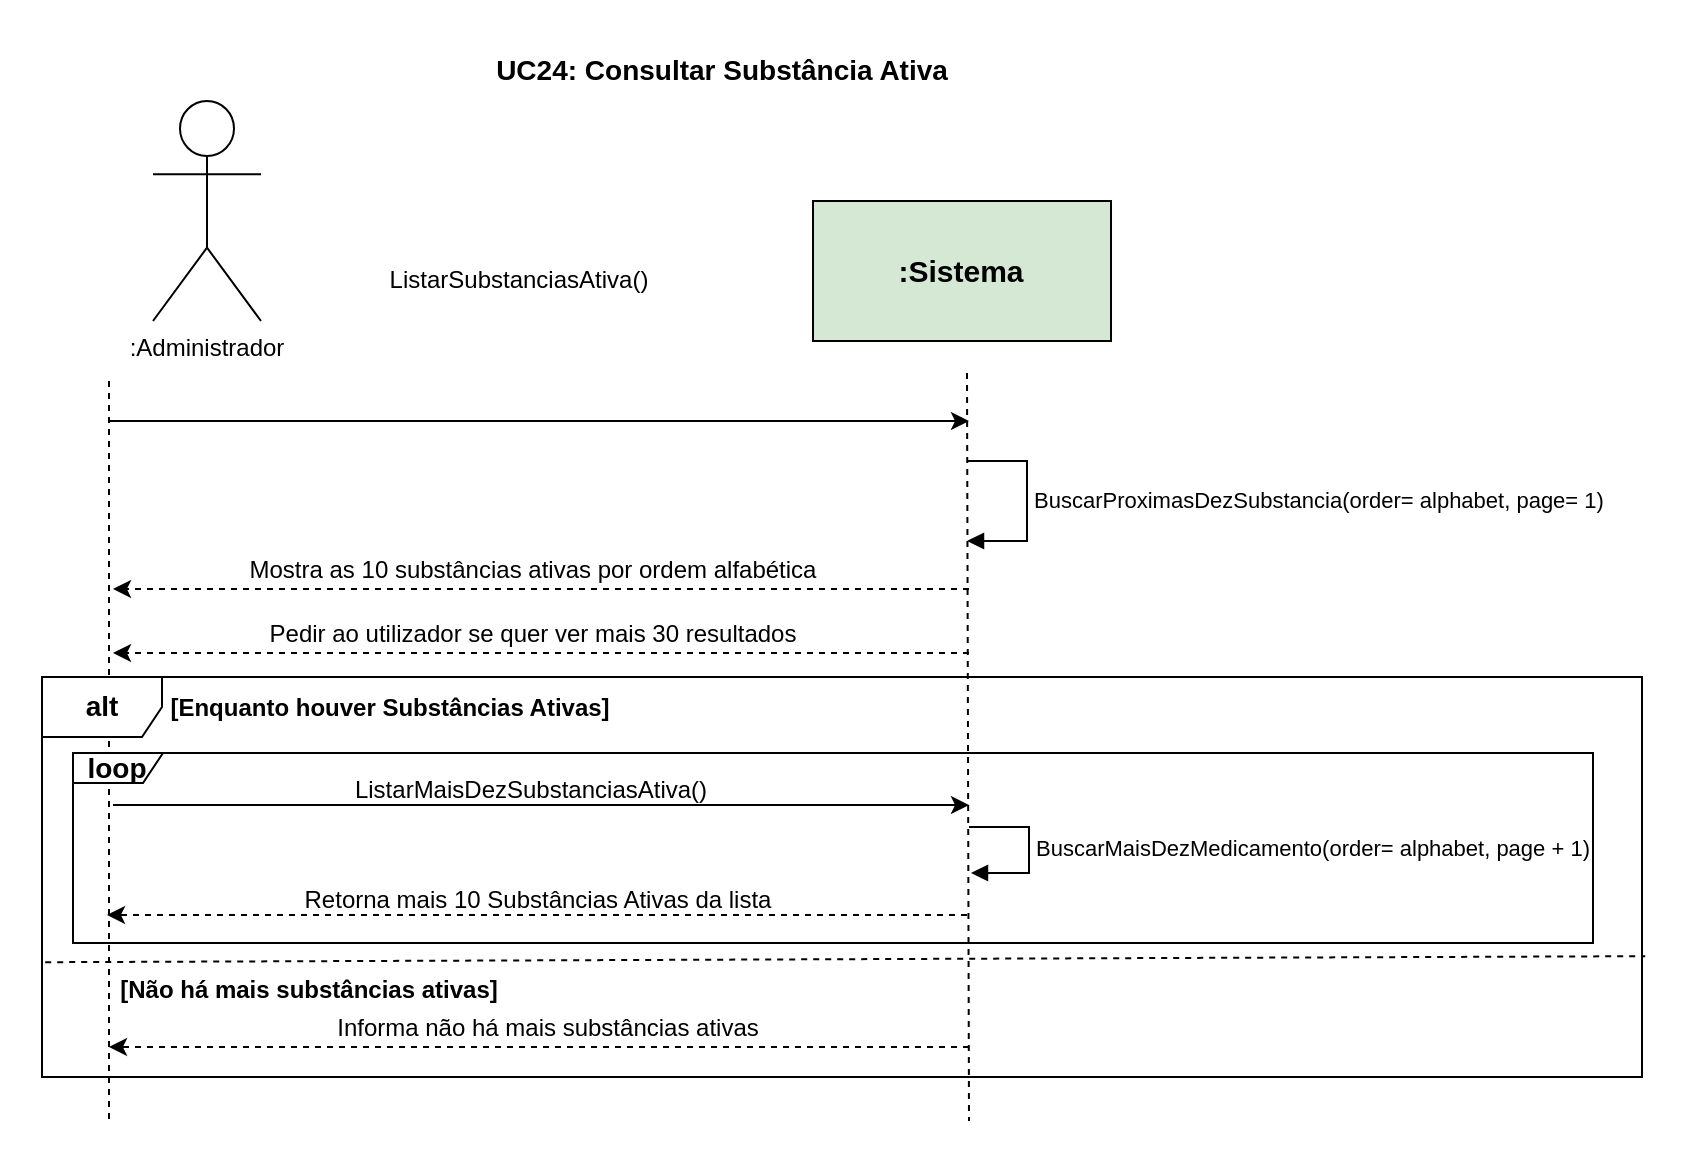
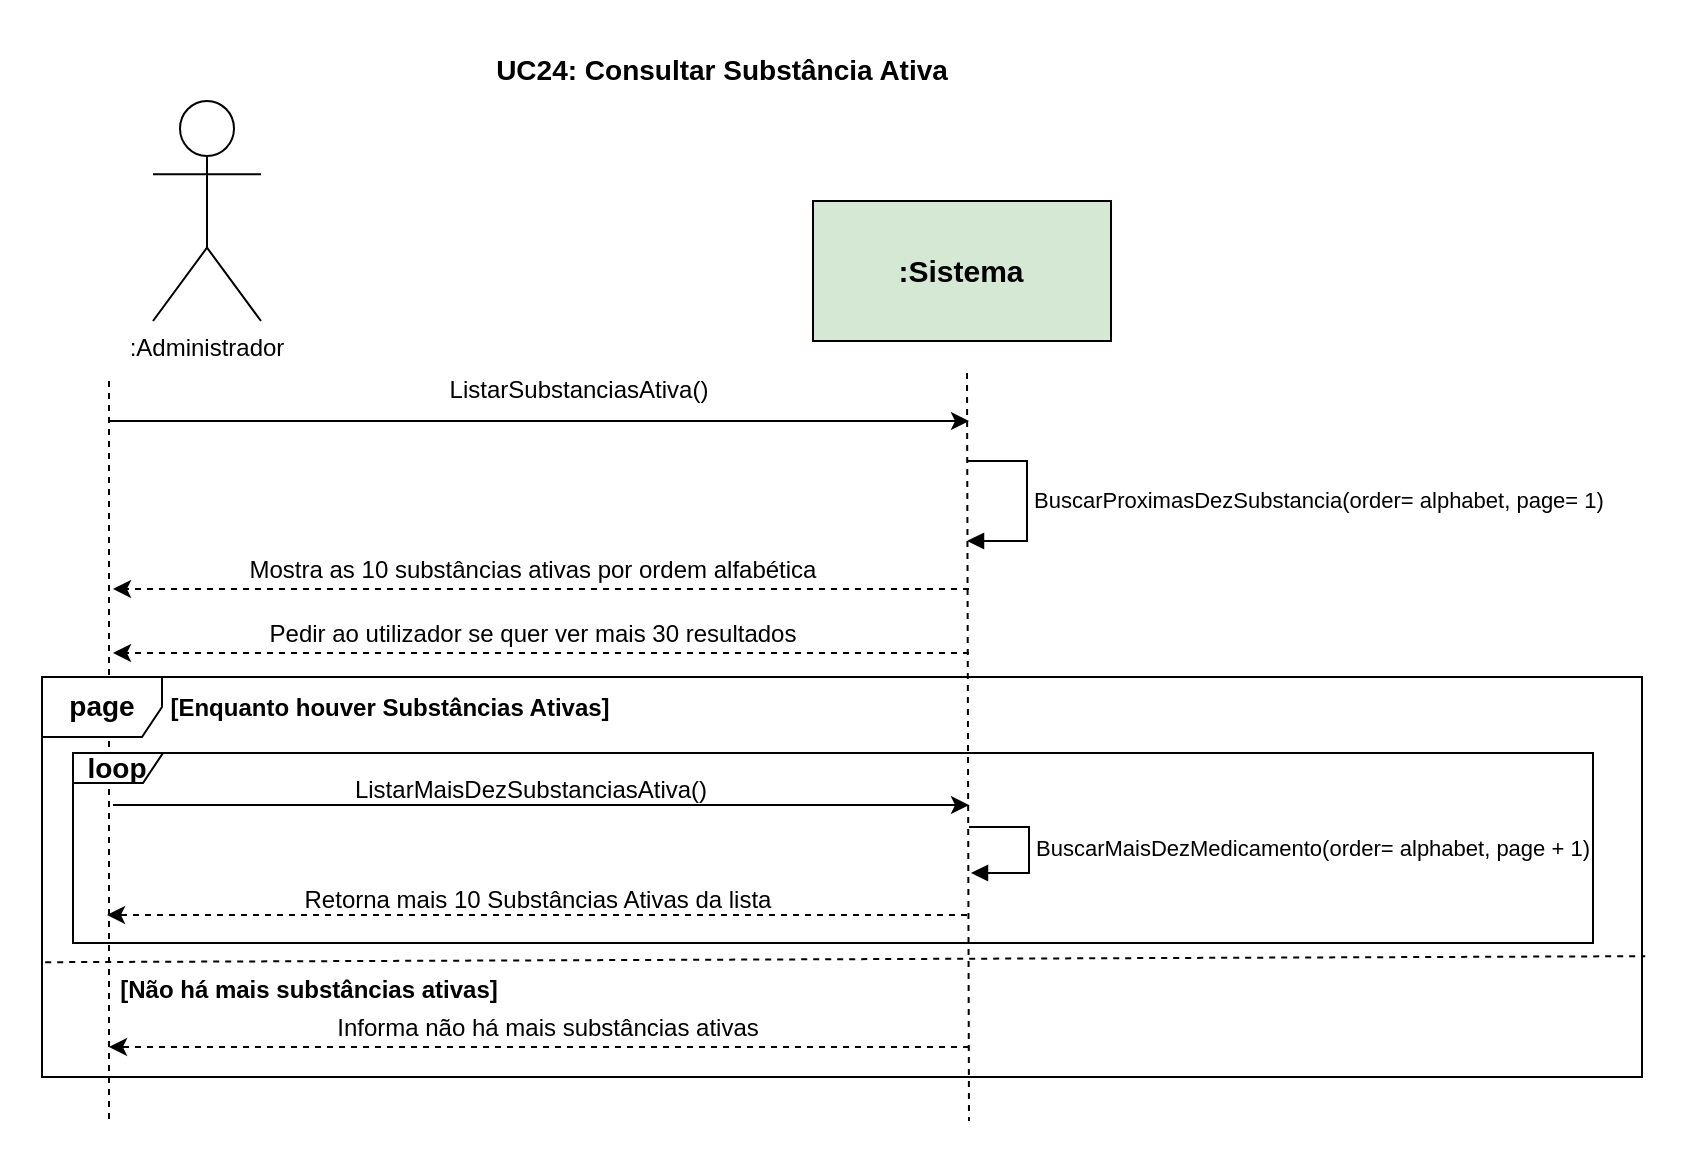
  <mxCell id="0" />
  <mxCell id="1" parent="0" />
  <mxCell id="2" value="UC24: Consultar Substância Ativa" style="text;html=1;strokeColor=none;fillColor=none;align=center;verticalAlign=middle;whiteSpace=wrap;rounded=0;fontSize=14;fontStyle=1" parent="1" vertex="1"><mxGeometry x="238" y="20" width="246" height="30" as="geometry" /></mxCell>
  <mxCell id="3" value=":Administrador" style="shape=umlActor;verticalLabelPosition=bottom;verticalAlign=top;html=1;outlineConnect=0;" parent="1" vertex="1"><mxGeometry x="76" y="50" width="54" height="110" as="geometry" /></mxCell>
  <mxCell id="4" value=":Sistema" style="rounded=0;whiteSpace=wrap;html=1;strokeWidth=1;fontSize=15;fontStyle=1;fillColor=#d5e8d4;" parent="1" vertex="1"><mxGeometry x="406" y="100" width="149" height="70" as="geometry" /></mxCell>
  <mxCell id="5" value="" style="endArrow=none;dashed=1;html=1;rounded=0;" parent="1" edge="1"><mxGeometry width="50" height="50" relative="1" as="geometry"><mxPoint x="54" y="190" as="sourcePoint" /><mxPoint x="54" y="560" as="targetPoint" /></mxGeometry></mxCell>
  <mxCell id="6" value="" style="endArrow=none;dashed=1;html=1;rounded=0;" parent="1" edge="1"><mxGeometry width="50" height="50" relative="1" as="geometry"><mxPoint x="483" y="186" as="sourcePoint" /><mxPoint x="484" y="560" as="targetPoint" /></mxGeometry></mxCell>
  <mxCell id="7" value="" style="endArrow=classic;html=1;rounded=0;" parent="1" edge="1"><mxGeometry width="50" height="50" relative="1" as="geometry"><mxPoint x="54" y="210" as="sourcePoint" /><mxPoint x="484" y="210" as="targetPoint" /></mxGeometry></mxCell>
- <mxCell id="8" value="ListarSubstanciasAtiva()" style="text;html=1;strokeColor=none;fillColor=none;align=center;verticalAlign=middle;whiteSpace=wrap;rounded=0;" parent="1" vertex="1"><mxGeometry x="190" y="125" width="139" height="30" as="geometry" /></mxCell>
+ <mxCell id="8" value="ListarSubstanciasAtiva()" style="text;html=1;strokeColor=none;fillColor=none;align=center;verticalAlign=middle;whiteSpace=wrap;rounded=0;" parent="1" vertex="1"><mxGeometry x="220" y="180" width="139" height="30" as="geometry" /></mxCell>
  <mxCell id="9" value="" style="endArrow=classic;html=1;rounded=0;dashed=1;" parent="1" edge="1"><mxGeometry width="50" height="50" relative="1" as="geometry"><mxPoint x="484" y="294" as="sourcePoint" /><mxPoint x="56" y="294" as="targetPoint" /></mxGeometry></mxCell>
  <mxCell id="10" value="Mostra as 10 substâncias ativas por ordem alfabética" style="text;html=1;strokeColor=none;fillColor=none;align=center;verticalAlign=middle;whiteSpace=wrap;rounded=0;" parent="1" vertex="1"><mxGeometry x="114" y="270" width="305" height="30" as="geometry" /></mxCell>
  <mxCell id="11" value="BuscarProximasDezSubstancia(order= alphabet, page= 1)" style="html=1;align=left;spacingLeft=2;endArrow=block;rounded=0;edgeStyle=orthogonalEdgeStyle;curved=0;rounded=0;" parent="1" edge="1"><mxGeometry relative="1" as="geometry"><mxPoint x="483" y="230" as="sourcePoint" /><Array as="points"><mxPoint x="513" y="230" /><mxPoint x="513" y="270" /><mxPoint x="488" y="270" /></Array><mxPoint x="483" y="270" as="targetPoint" /><mxPoint as="offset" /></mxGeometry></mxCell>
  <mxCell id="12" value="" style="endArrow=classic;html=1;rounded=0;dashed=1;" edge="1" parent="1"><mxGeometry width="50" height="50" relative="1" as="geometry"><mxPoint x="484" y="326" as="sourcePoint" /><mxPoint x="56" y="326" as="targetPoint" /></mxGeometry></mxCell>
  <mxCell id="13" value="Pedir ao utilizador se quer ver mais 30 resultados" style="text;html=1;strokeColor=none;fillColor=none;align=center;verticalAlign=middle;whiteSpace=wrap;rounded=0;" vertex="1" parent="1"><mxGeometry x="114" y="302" width="305" height="30" as="geometry" /></mxCell>
  <mxCell id="14" value="[Não há mais substâncias ativas]" style="text;html=1;strokeColor=none;fillColor=none;align=center;verticalAlign=middle;whiteSpace=wrap;rounded=0;fontStyle=1;fontSize=12;" vertex="1" parent="1"><mxGeometry x="54" y="480" width="201" height="30" as="geometry" /></mxCell>
  <mxCell id="15" value="" style="endArrow=classic;html=1;rounded=0;" edge="1" parent="1"><mxGeometry width="50" height="50" relative="1" as="geometry"><mxPoint x="56" y="402" as="sourcePoint" /><mxPoint x="484" y="402" as="targetPoint" /></mxGeometry></mxCell>
  <mxCell id="16" value="ListarMaisDezSubstanciasAtiva()" style="text;html=1;strokeColor=none;fillColor=none;align=center;verticalAlign=middle;whiteSpace=wrap;rounded=0;" vertex="1" parent="1"><mxGeometry x="164" y="380" width="203" height="30" as="geometry" /></mxCell>
  <mxCell id="17" value="" style="endArrow=classic;html=1;rounded=0;dashed=1;" edge="1" parent="1"><mxGeometry width="50" height="50" relative="1" as="geometry"><mxPoint x="483" y="457" as="sourcePoint" /><mxPoint x="53" y="457" as="targetPoint" /></mxGeometry></mxCell>
  <mxCell id="18" value="BuscarMaisDezMedicamento(order= alphabet, page + 1)" style="html=1;align=left;spacingLeft=2;endArrow=block;rounded=0;edgeStyle=orthogonalEdgeStyle;curved=0;rounded=0;" edge="1" parent="1"><mxGeometry relative="1" as="geometry"><mxPoint x="484" y="413" as="sourcePoint" /><Array as="points"><mxPoint x="514" y="413" /><mxPoint x="514" y="436" /></Array><mxPoint x="485" y="436" as="targetPoint" /></mxGeometry></mxCell>
  <mxCell id="19" value="[Enquanto houver Substâncias Ativas]" style="text;html=1;strokeColor=none;fillColor=none;align=center;verticalAlign=middle;whiteSpace=wrap;rounded=0;fontStyle=1;fontSize=12;" vertex="1" parent="1"><mxGeometry x="82" y="339" width="226" height="30" as="geometry" /></mxCell>
  <mxCell id="20" value="&lt;b&gt;&lt;font style=&quot;font-size: 14px;&quot;&gt;loop&lt;/font&gt;&lt;/b&gt;" style="shape=umlFrame;whiteSpace=wrap;html=1;pointerEvents=0;width=45;height=15;" vertex="1" parent="1"><mxGeometry x="36" y="376" width="760" height="95" as="geometry" /></mxCell>
  <mxCell id="21" value="Informa não há mais substâncias ativas" style="text;html=1;strokeColor=none;fillColor=none;align=center;verticalAlign=middle;whiteSpace=wrap;rounded=0;" vertex="1" parent="1"><mxGeometry x="144" y="504" width="260" height="20" as="geometry" /></mxCell>
  <mxCell id="22" value="" style="endArrow=classic;html=1;rounded=0;dashed=1;" edge="1" parent="1"><mxGeometry width="50" height="50" relative="1" as="geometry"><mxPoint x="484" y="523" as="sourcePoint" /><mxPoint x="54" y="523" as="targetPoint" /></mxGeometry></mxCell>
  <mxCell id="23" value="Retorna mais 10 Substâncias Ativas da lista" style="text;html=1;strokeColor=none;fillColor=none;align=center;verticalAlign=middle;whiteSpace=wrap;rounded=0;" vertex="1" parent="1"><mxGeometry x="89" y="435" width="360" height="30" as="geometry" /></mxCell>
- <mxCell id="24" value="&lt;b&gt;&lt;font style=&quot;font-size: 14px;&quot;&gt;alt&lt;/font&gt;&lt;/b&gt;" style="shape=umlFrame;whiteSpace=wrap;html=1;pointerEvents=0;" vertex="1" parent="1"><mxGeometry x="20.5" y="338" width="800" height="200" as="geometry" /></mxCell>
+ <mxCell id="24" value="&lt;b&gt;&lt;font style=&quot;font-size: 14px;&quot;&gt;page&lt;/font&gt;&lt;/b&gt;" style="shape=umlFrame;whiteSpace=wrap;html=1;pointerEvents=0;" vertex="1" parent="1"><mxGeometry x="20.5" y="338" width="800" height="200" as="geometry" /></mxCell>
  <mxCell id="25" value="" style="endArrow=none;dashed=1;html=1;rounded=0;exitX=0.002;exitY=0.713;exitDx=0;exitDy=0;exitPerimeter=0;entryX=1.002;entryY=0.698;entryDx=0;entryDy=0;entryPerimeter=0;" edge="1" parent="1" target="24" source="24"><mxGeometry width="50" height="50" relative="1" as="geometry"><mxPoint x="36.215" y="734.25" as="sourcePoint" /><mxPoint x="821.215" y="734.75" as="targetPoint" /></mxGeometry></mxCell>
